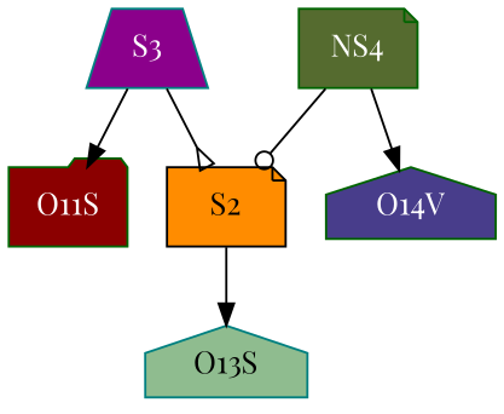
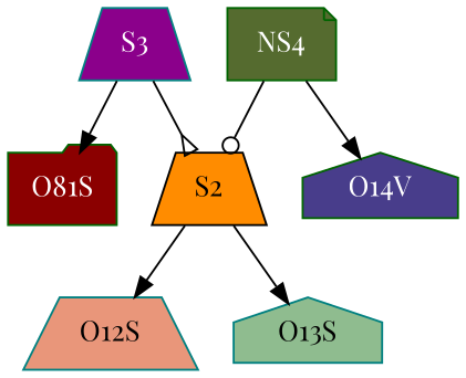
  digraph {
    fontname="Playfair Display"
    node [color=teal fontcolor=white fontname="Playfair Display" shape=trapezium style=filled]
    edge [fontname="Playfair Display"]
    n1 [fillcolor=darkmagenta label=S3]
-   n2 [color=black fillcolor=darkorange fontcolor=black label=S2 shape=note]
-   n3 [color=darkgreen fillcolor=darkred label=O11S shape=folder]
+   n2 [color=black fillcolor=darkorange fontcolor=black label=S2]
+   n3 [color=darkgreen fillcolor=darkred label=O81S shape=folder]
    n4 [color=darkgreen fillcolor=darkolivegreen label=NS4 shape=note]
    n5 [color=darkgreen fillcolor=darkslateblue label=O14V shape=house]
+   n6 [fillcolor=darksalmon fontcolor=black label=O12S]
    n7 [fillcolor=darkseagreen fontcolor=black label=O13S shape=house]
    n1 -> n2 [arrowhead=invempty]
    n1 -> n3
+   n2 -> n6
    n2 -> n7
    n4 -> n2 [arrowhead=odot]
    n4 -> n5
  }
